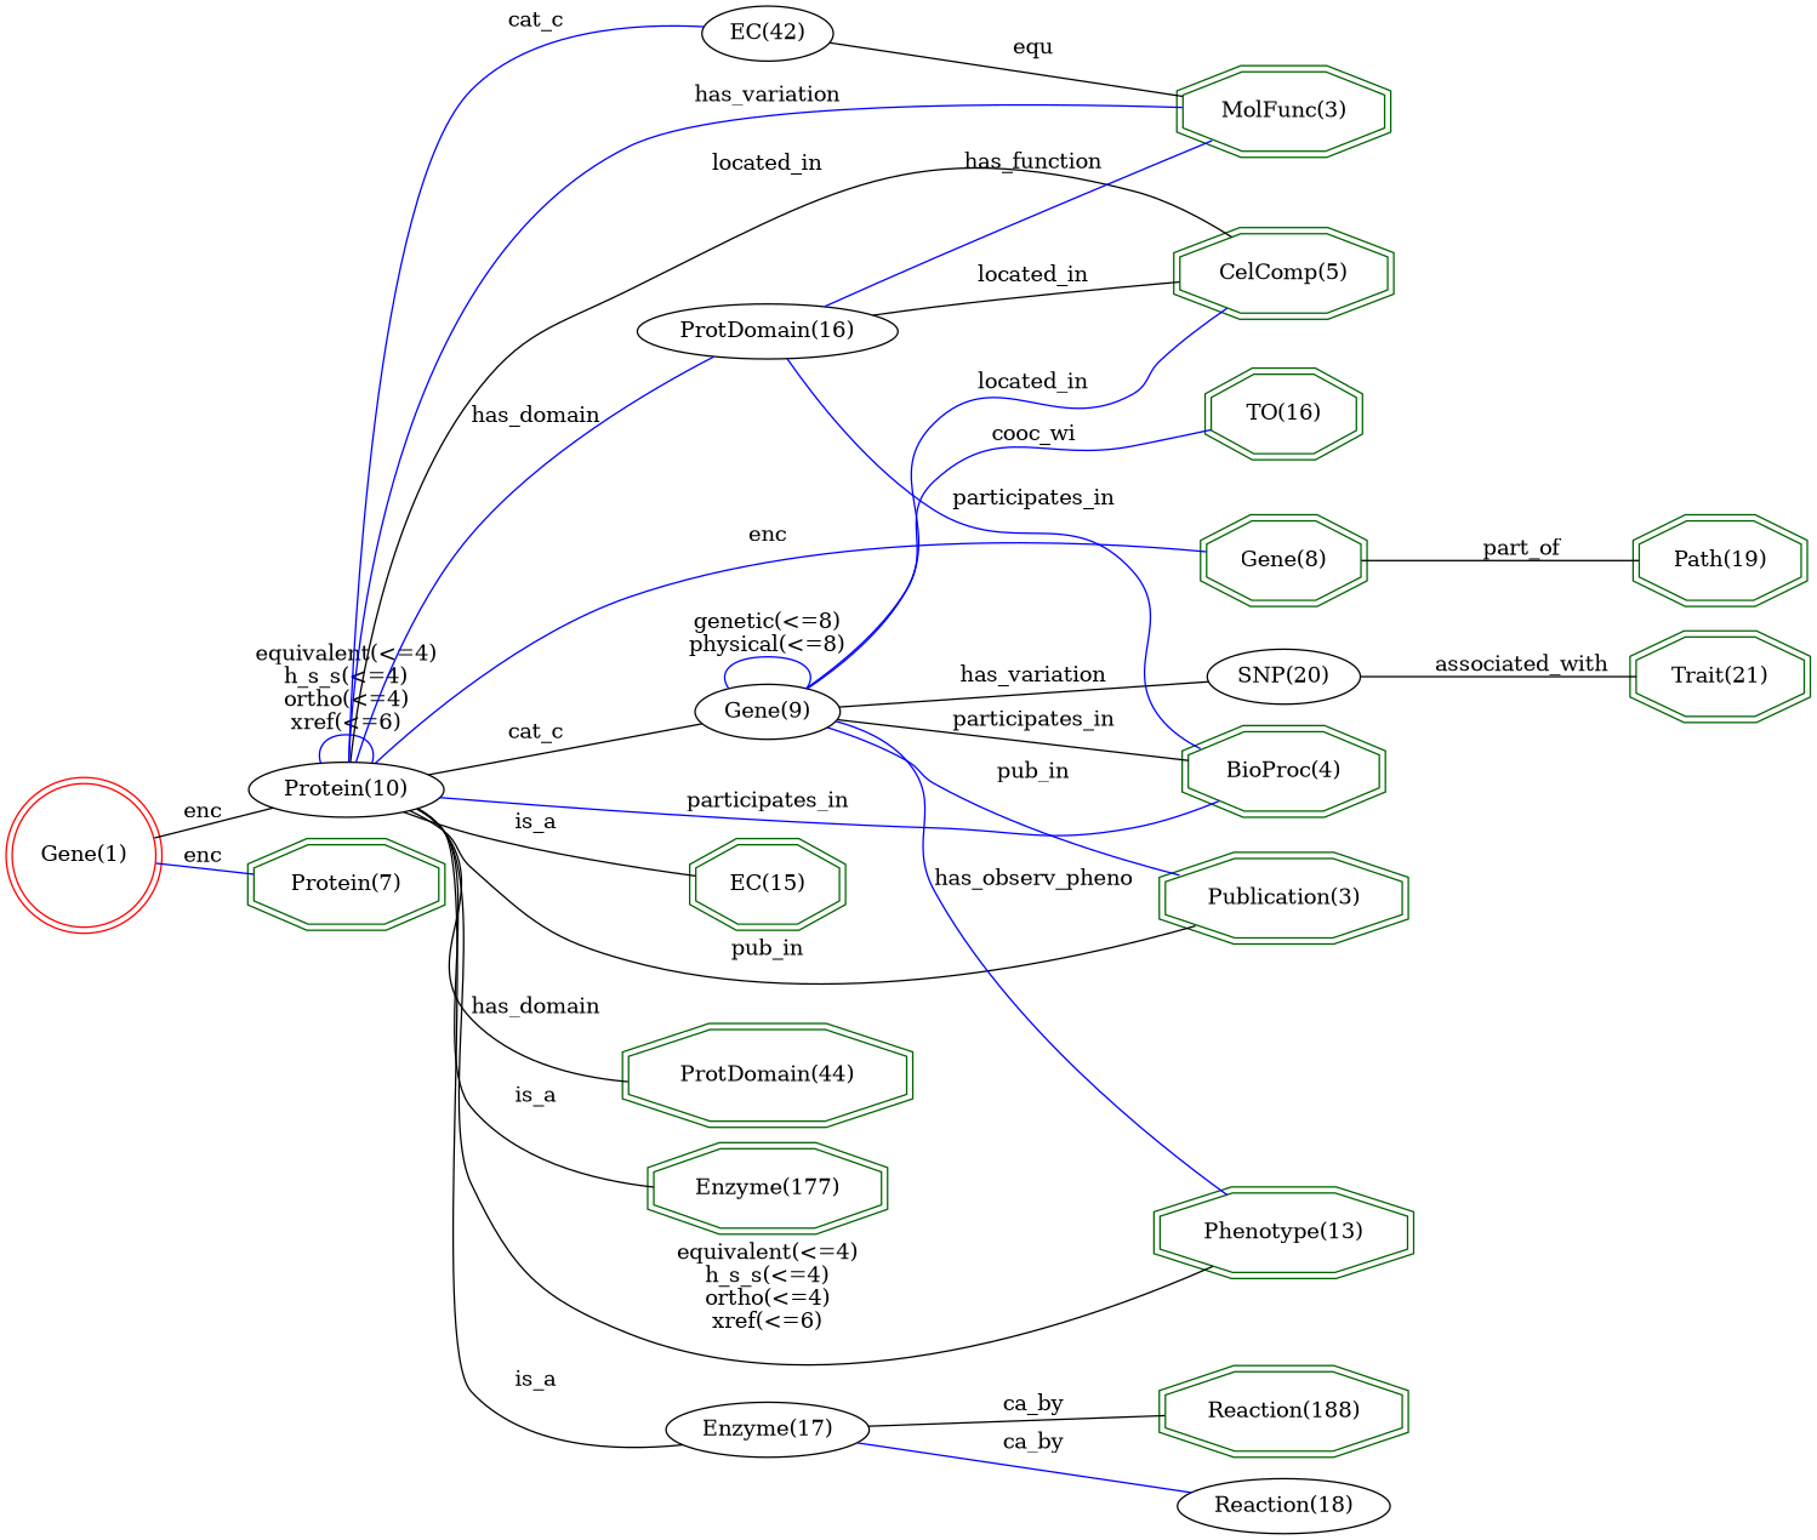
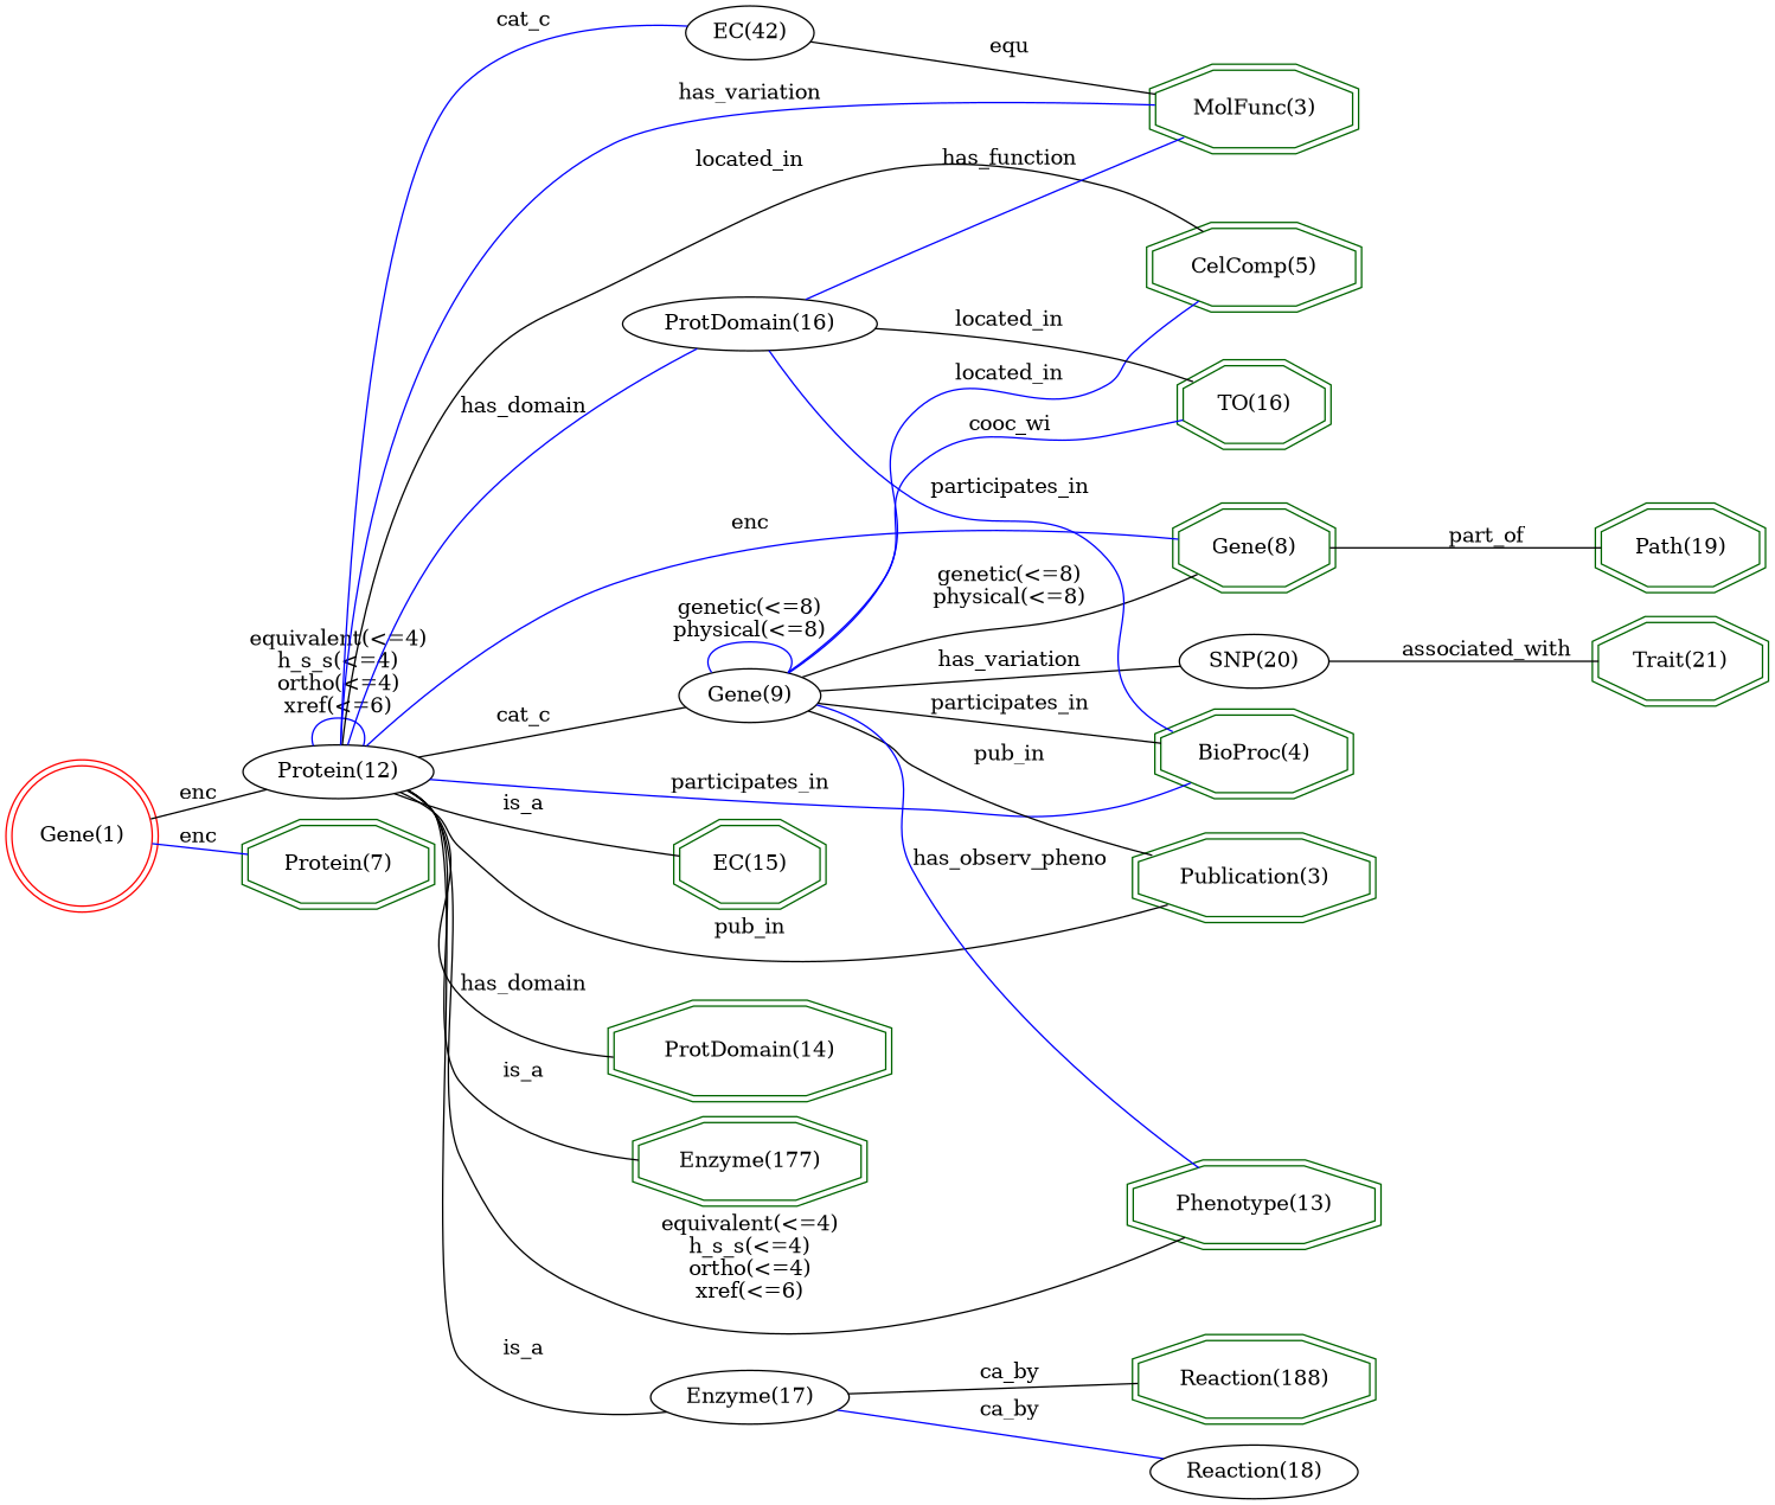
  digraph {
    fontname="DejaVu Serif"
    rankdir=LR
    node [color=darkgreen fontname="DejaVu Serif" shape=doubleoctagon]
    edge [arrowhead=none color=black fontname="DejaVu Serif"]
    "TO(16)" [height=0.61111 width=1.2077]
    "Gene(1)" [color=red height=1.1966 shape=doublecircle width=1.1966]
    "Protein(7)" [height=0.61111 width=1.4931]
-   "Protein(10)" [height=0.5 width=1.3996 color="" shape=""]
+   "Protein(10)" [height=0.5 width=1.3996 label="Protein(12)" color="" shape=""]
    "MolFunc(3)" [height=0.61111 width=1.7]
    "EC(15)" [height=0.61111 width=1.1977]
    "Gene(8)" [height=0.61111 width=1.286]
    "CelComp(5)" [height=0.61111 width=1.7443]
    "BioProc(4)" [height=0.61111 width=1.5966]
    n10 [height=0.61111 label="Publication(3)" width=1.9362]
-   "ProtDomain(14)" [height=0.61111 width=2.1578 label="ProtDomain(44)"]
+   "ProtDomain(14)" [height=0.61111 width=2.1578]
    "Enzyme(177)" [height=0.61111 width=1.8621]
    n13 [height=0.5 label="EC(42)" width=1.0039 color="" shape=""]
    "Gene(9)" [height=0.5 width=1.0855 color="" shape=""]
    n15 [height=0.5 label="ProtDomain(16)" width=1.8819 color="" shape=""]
    "Enzyme(17)" [height=0.5 width=1.4949 color="" shape=""]
    "Phenotype(13)" [height=0.61111 width=1.9805]
    "Path(19)" [height=0.61111 width=1.3307]
    "SNP(20)" [height=0.5 width=1.1406 color="" shape=""]
    "Reaction(188)" [height=0.61111 width=1.9359]
    "Reaction(18)" [height=0.5 width=1.5631 color="" shape=""]
    "Trait(21)" [height=0.61111 width=1.3655]
    "Gene(1)" -> "Protein(7)" [color=blue label=enc]
    "Gene(1)" -> "Protein(10)" [label=enc]
    "Protein(10)" -> "Protein(10)" [color=blue label="equivalent(<=4)\nh_s_s(<=4)\northo(<=4)\nxref(<=6)"]
    "Protein(10)" -> "MolFunc(3)" [color=blue label=has_variation]
    "Protein(10)" -> "EC(15)" [label=is_a]
    "Protein(10)" -> "Gene(8)" [color=blue label=enc]
    "Protein(10)" -> "CelComp(5)" [label=located_in]
    "Protein(10)" -> "BioProc(4)" [color=blue label=participates_in]
    "Protein(10)" -> n10 [label=pub_in]
    "Protein(10)" -> "ProtDomain(14)" [label=has_domain]
    "Protein(10)" -> "Enzyme(177)" [label=is_a]
    "Protein(10)" -> n13 [color=blue label=cat_c]
    "Protein(10)" -> "Gene(9)" [label=cat_c]
    "Protein(10)" -> n15 [color=blue label=has_domain]
    "Protein(10)" -> "Enzyme(17)" [label=is_a]
    "Protein(10)" -> "Phenotype(13)" [label="equivalent(<=4)\nh_s_s(<=4)\northo(<=4)\nxref(<=6)"]
    "Gene(8)" -> "Path(19)" [label=part_of]
    n13 -> "MolFunc(3)" [label=equ]
    "Gene(9)" -> "TO(16)" [color=blue label=cooc_wi]
+   "Gene(9)" -> "Gene(8)" [label="genetic(<=8)\nphysical(<=8)"]
    "Gene(9)" -> "CelComp(5)" [color=blue label=located_in]
    "Gene(9)" -> "BioProc(4)" [label=participates_in]
-   "Gene(9)" -> n10 [color=blue label=pub_in]
+   "Gene(9)" -> n10 [label=pub_in]
    "Gene(9)" -> "Gene(9)" [color=blue label="genetic(<=8)\nphysical(<=8)"]
    "Gene(9)" -> "Phenotype(13)" [color=blue label=has_observ_pheno]
    "Gene(9)" -> "SNP(20)" [label=has_variation]
    n15 -> "MolFunc(3)" [color=blue label=has_function]
-   n15 -> "CelComp(5)" [label=located_in]
+   n15 -> "TO(16)" [label=located_in]
    n15 -> "BioProc(4)" [color=blue label=participates_in]
    "Enzyme(17)" -> "Reaction(188)" [label=ca_by]
    "Enzyme(17)" -> "Reaction(18)" [color=blue label=ca_by]
    "SNP(20)" -> "Trait(21)" [label=associated_with]
  }
